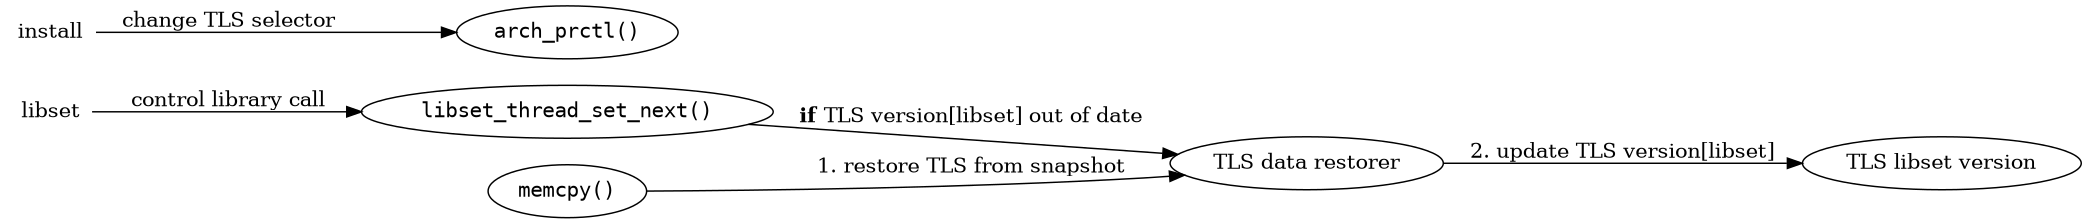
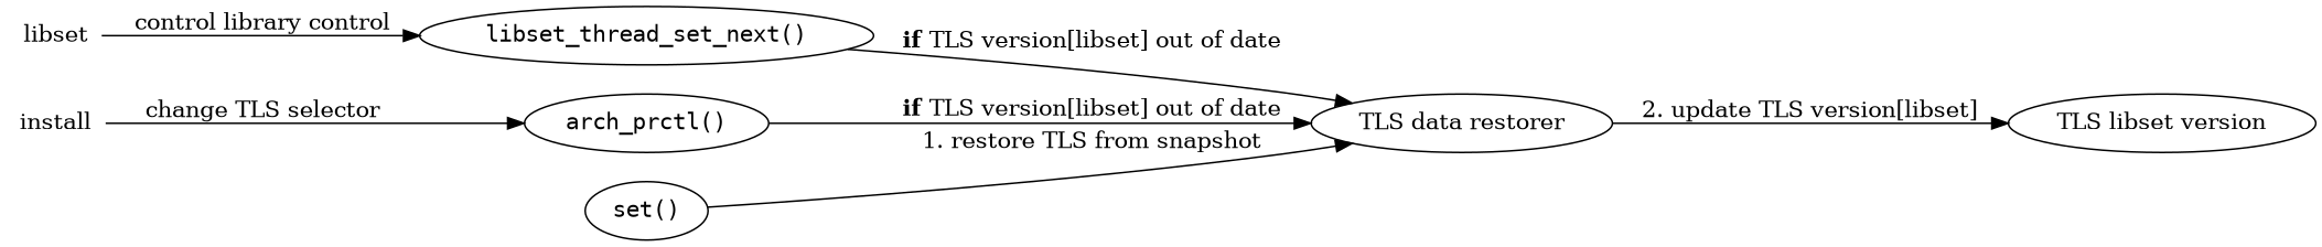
  strict digraph {
    rankdir=LR
    n1 [label=libset shape=none]
    n2 [fontname=monospace label="libset_thread_set_next()"]
    n3 [label="TLS data restorer"]
    install [shape=none]
    n5 [fontname=monospace label="arch_prctl()"]
    n6 [label="TLS libset version"]
-   n7 [fontname=monospace label="memcpy()"]
-   n1 -> n2 [label="control library call"]
+   n7 [fontname=monospace label="set()"]
+   n1 -> n2 [label="control library control"]
    n2 -> n3 [label=<<b>if</b> TLS version[libset] out of date>]
    n3 -> n6 [label="2. update TLS version[libset]"]
    install -> n5 [label="change TLS selector"]
+   n5 -> n3 [label=<<b>if</b> TLS version[libset] out of date>]
    n7 -> n3 [label="1. restore TLS from snapshot"]
  }
